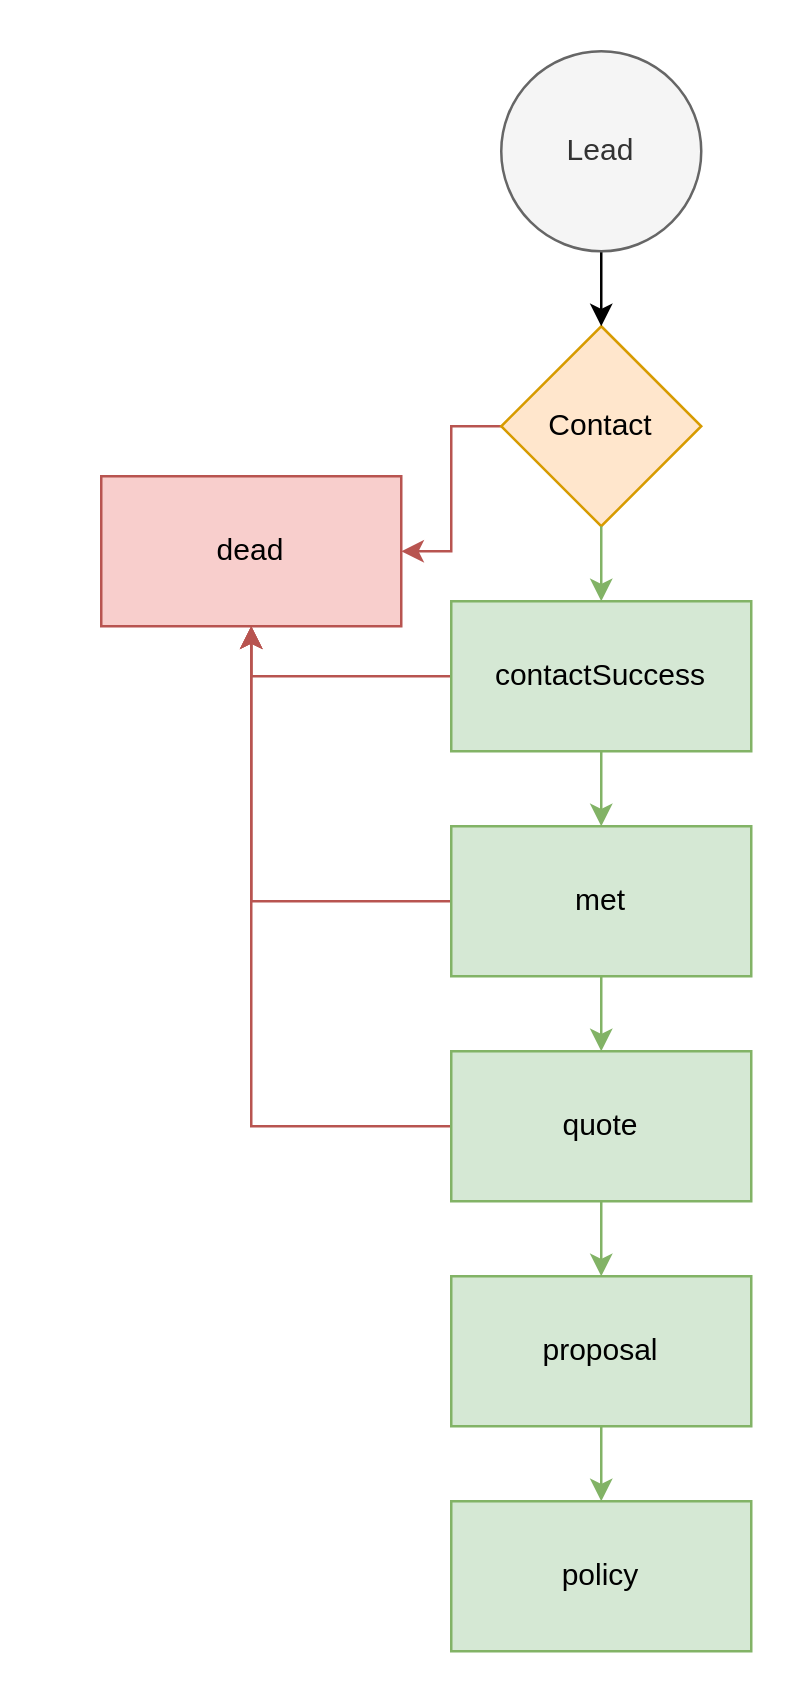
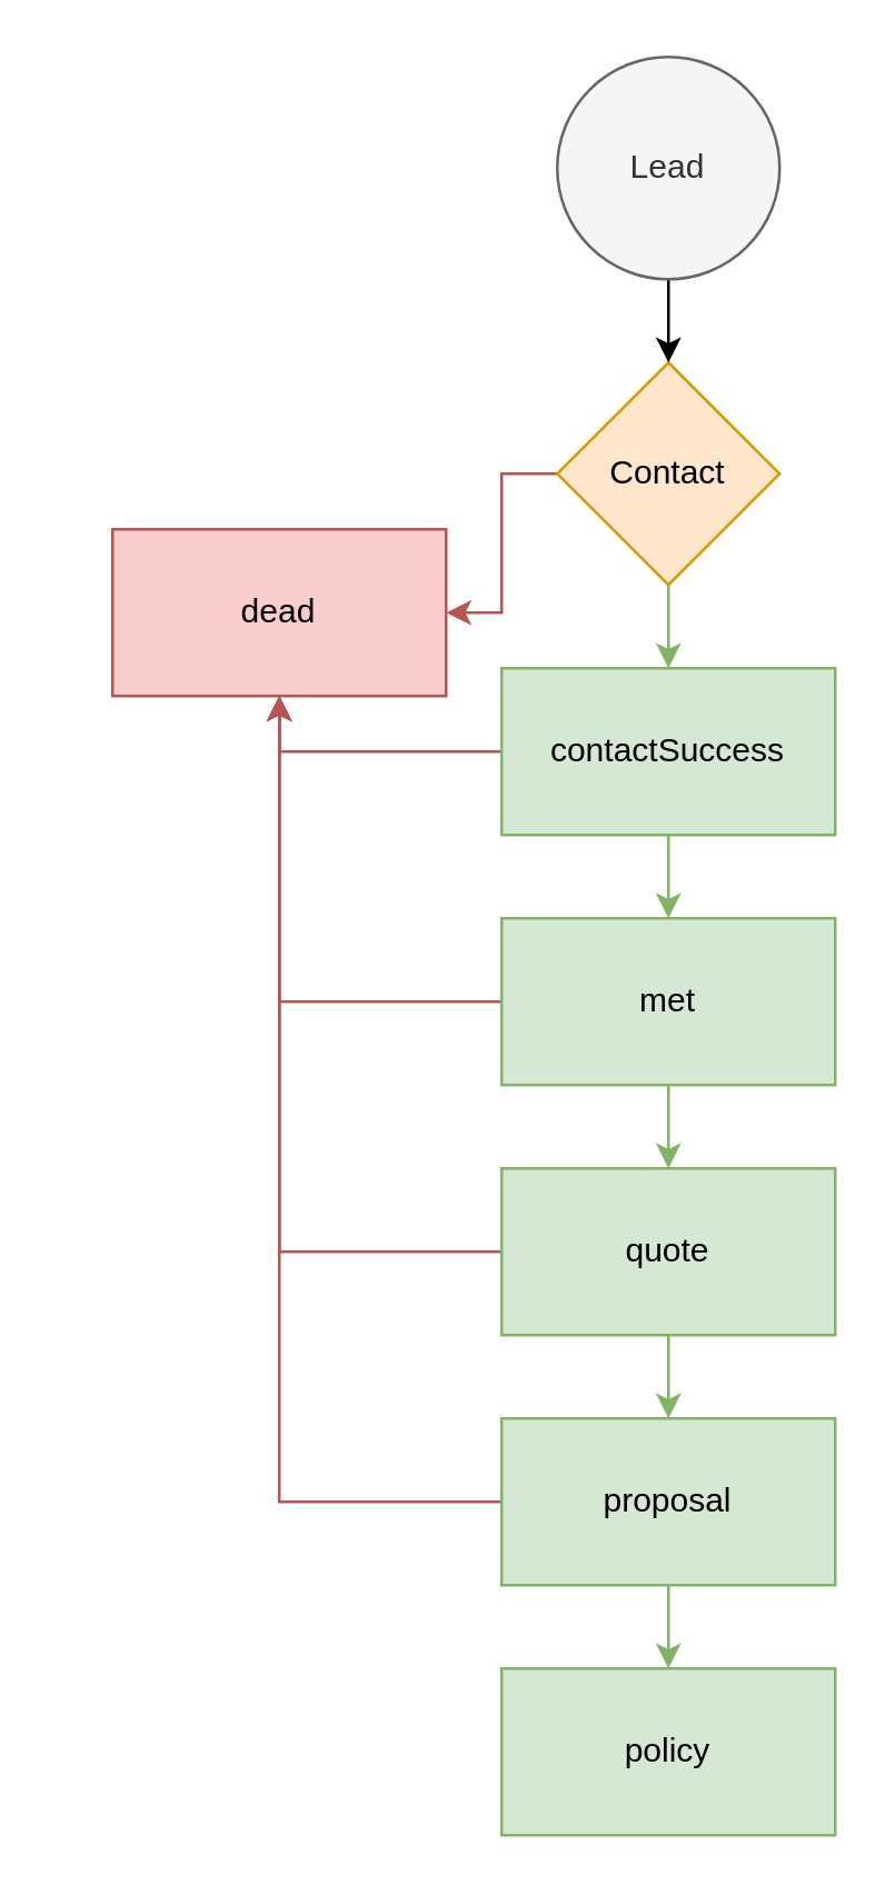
  <mxCell id="0" />
  <mxCell id="1" parent="0" />
  <mxCell id="2" value="" style="group" vertex="1" connectable="0" parent="1"><mxGeometry x="20" y="20" width="280" height="640" as="geometry" /></mxCell>
  <mxCell id="3" value="policy" style="rounded=0;whiteSpace=wrap;html=1;fillColor=#d5e8d4;strokeColor=#82b366;" parent="2" vertex="1"><mxGeometry x="160" y="580" width="120" height="60" as="geometry" /></mxCell>
  <mxCell id="4" value="dead" style="rounded=0;whiteSpace=wrap;html=1;fillColor=#f8cecc;strokeColor=#b85450;" parent="2" vertex="1"><mxGeometry x="20" y="170" width="120" height="60" as="geometry" /></mxCell>
  <mxCell id="5" value="" style="edgeStyle=orthogonalEdgeStyle;rounded=0;orthogonalLoop=1;jettySize=auto;html=1;fontColor=#000000;fillColor=#f8cecc;strokeColor=#b85450;" parent="2" source="6" target="4" edge="1"><mxGeometry relative="1" as="geometry" /></mxCell>
  <mxCell id="6" value="Contact" style="rhombus;whiteSpace=wrap;html=1;fillColor=#ffe6cc;strokeColor=#d79b00;" parent="2" vertex="1"><mxGeometry x="180" y="110" width="80" height="80" as="geometry" /></mxCell>
  <mxCell id="7" value="" style="edgeStyle=orthogonalEdgeStyle;rounded=0;orthogonalLoop=1;jettySize=auto;html=1;fontColor=#000000;" parent="2" source="8" target="6" edge="1"><mxGeometry relative="1" as="geometry" /></mxCell>
  <mxCell id="8" value="Lead" style="ellipse;whiteSpace=wrap;html=1;aspect=fixed;fillColor=#f5f5f5;fontColor=#333333;strokeColor=#666666;" parent="2" vertex="1"><mxGeometry x="180" width="80" height="80" as="geometry" /></mxCell>
  <mxCell id="9" style="edgeStyle=orthogonalEdgeStyle;rounded=0;orthogonalLoop=1;jettySize=auto;html=1;entryX=0.5;entryY=1;entryDx=0;entryDy=0;fillColor=#f8cecc;strokeColor=#b85450;" edge="1" parent="2" source="10" target="4"><mxGeometry relative="1" as="geometry" /></mxCell>
  <mxCell id="10" value="contactSuccess" style="rounded=0;whiteSpace=wrap;html=1;fillColor=#d5e8d4;strokeColor=#82b366;" parent="2" vertex="1"><mxGeometry x="160" y="220" width="120" height="60" as="geometry" /></mxCell>
  <mxCell id="11" value="" style="edgeStyle=orthogonalEdgeStyle;rounded=0;orthogonalLoop=1;jettySize=auto;html=1;fontColor=#000000;fillColor=#d5e8d4;strokeColor=#82b366;" parent="2" source="6" target="10" edge="1"><mxGeometry relative="1" as="geometry" /></mxCell>
  <mxCell id="12" style="edgeStyle=orthogonalEdgeStyle;rounded=0;orthogonalLoop=1;jettySize=auto;html=1;entryX=0.5;entryY=1;entryDx=0;entryDy=0;fillColor=#f8cecc;strokeColor=#b85450;" edge="1" parent="2" source="13" target="4"><mxGeometry relative="1" as="geometry"><mxPoint x="40" y="280" as="targetPoint" /></mxGeometry></mxCell>
  <mxCell id="13" value="met" style="rounded=0;whiteSpace=wrap;html=1;fillColor=#d5e8d4;strokeColor=#82b366;" parent="2" vertex="1"><mxGeometry x="160" y="310" width="120" height="60" as="geometry" /></mxCell>
  <mxCell id="14" value="" style="edgeStyle=orthogonalEdgeStyle;rounded=0;orthogonalLoop=1;jettySize=auto;html=1;fillColor=#d5e8d4;strokeColor=#82b366;" edge="1" parent="2" source="10" target="13"><mxGeometry relative="1" as="geometry" /></mxCell>
  <mxCell id="15" style="edgeStyle=orthogonalEdgeStyle;rounded=0;orthogonalLoop=1;jettySize=auto;html=1;entryX=0.5;entryY=1;entryDx=0;entryDy=0;fillColor=#f8cecc;strokeColor=#b85450;" edge="1" parent="2" source="16" target="4"><mxGeometry relative="1" as="geometry"><mxPoint x="40" y="210" as="targetPoint" /></mxGeometry></mxCell>
  <mxCell id="16" value="quote" style="rounded=0;whiteSpace=wrap;html=1;fillColor=#d5e8d4;strokeColor=#82b366;" parent="2" vertex="1"><mxGeometry x="160" y="400" width="120" height="60" as="geometry" /></mxCell>
  <mxCell id="17" value="" style="edgeStyle=orthogonalEdgeStyle;rounded=0;orthogonalLoop=1;jettySize=auto;html=1;fontColor=#000000;fillColor=#d5e8d4;strokeColor=#82b366;" parent="2" source="13" target="16" edge="1"><mxGeometry relative="1" as="geometry" /></mxCell>
  <mxCell id="18" value="" style="edgeStyle=orthogonalEdgeStyle;rounded=0;orthogonalLoop=1;jettySize=auto;html=1;fillColor=#d5e8d4;strokeColor=#82b366;" edge="1" parent="2" source="20" target="3"><mxGeometry relative="1" as="geometry" /></mxCell>
+ <mxCell id="19" style="edgeStyle=orthogonalEdgeStyle;rounded=0;orthogonalLoop=1;jettySize=auto;html=1;entryX=0.5;entryY=1;entryDx=0;entryDy=0;fillColor=#f8cecc;strokeColor=#b85450;" edge="1" parent="2" source="20" target="4"><mxGeometry relative="1" as="geometry" /></mxCell>
  <mxCell id="20" value="proposal" style="rounded=0;whiteSpace=wrap;html=1;fillColor=#d5e8d4;strokeColor=#82b366;" parent="2" vertex="1"><mxGeometry x="160" y="490" width="120" height="60" as="geometry" /></mxCell>
  <mxCell id="21" value="" style="edgeStyle=orthogonalEdgeStyle;rounded=0;orthogonalLoop=1;jettySize=auto;html=1;fontColor=#000000;fillColor=#d5e8d4;strokeColor=#82b366;" parent="2" source="16" target="20" edge="1"><mxGeometry relative="1" as="geometry" /></mxCell>
